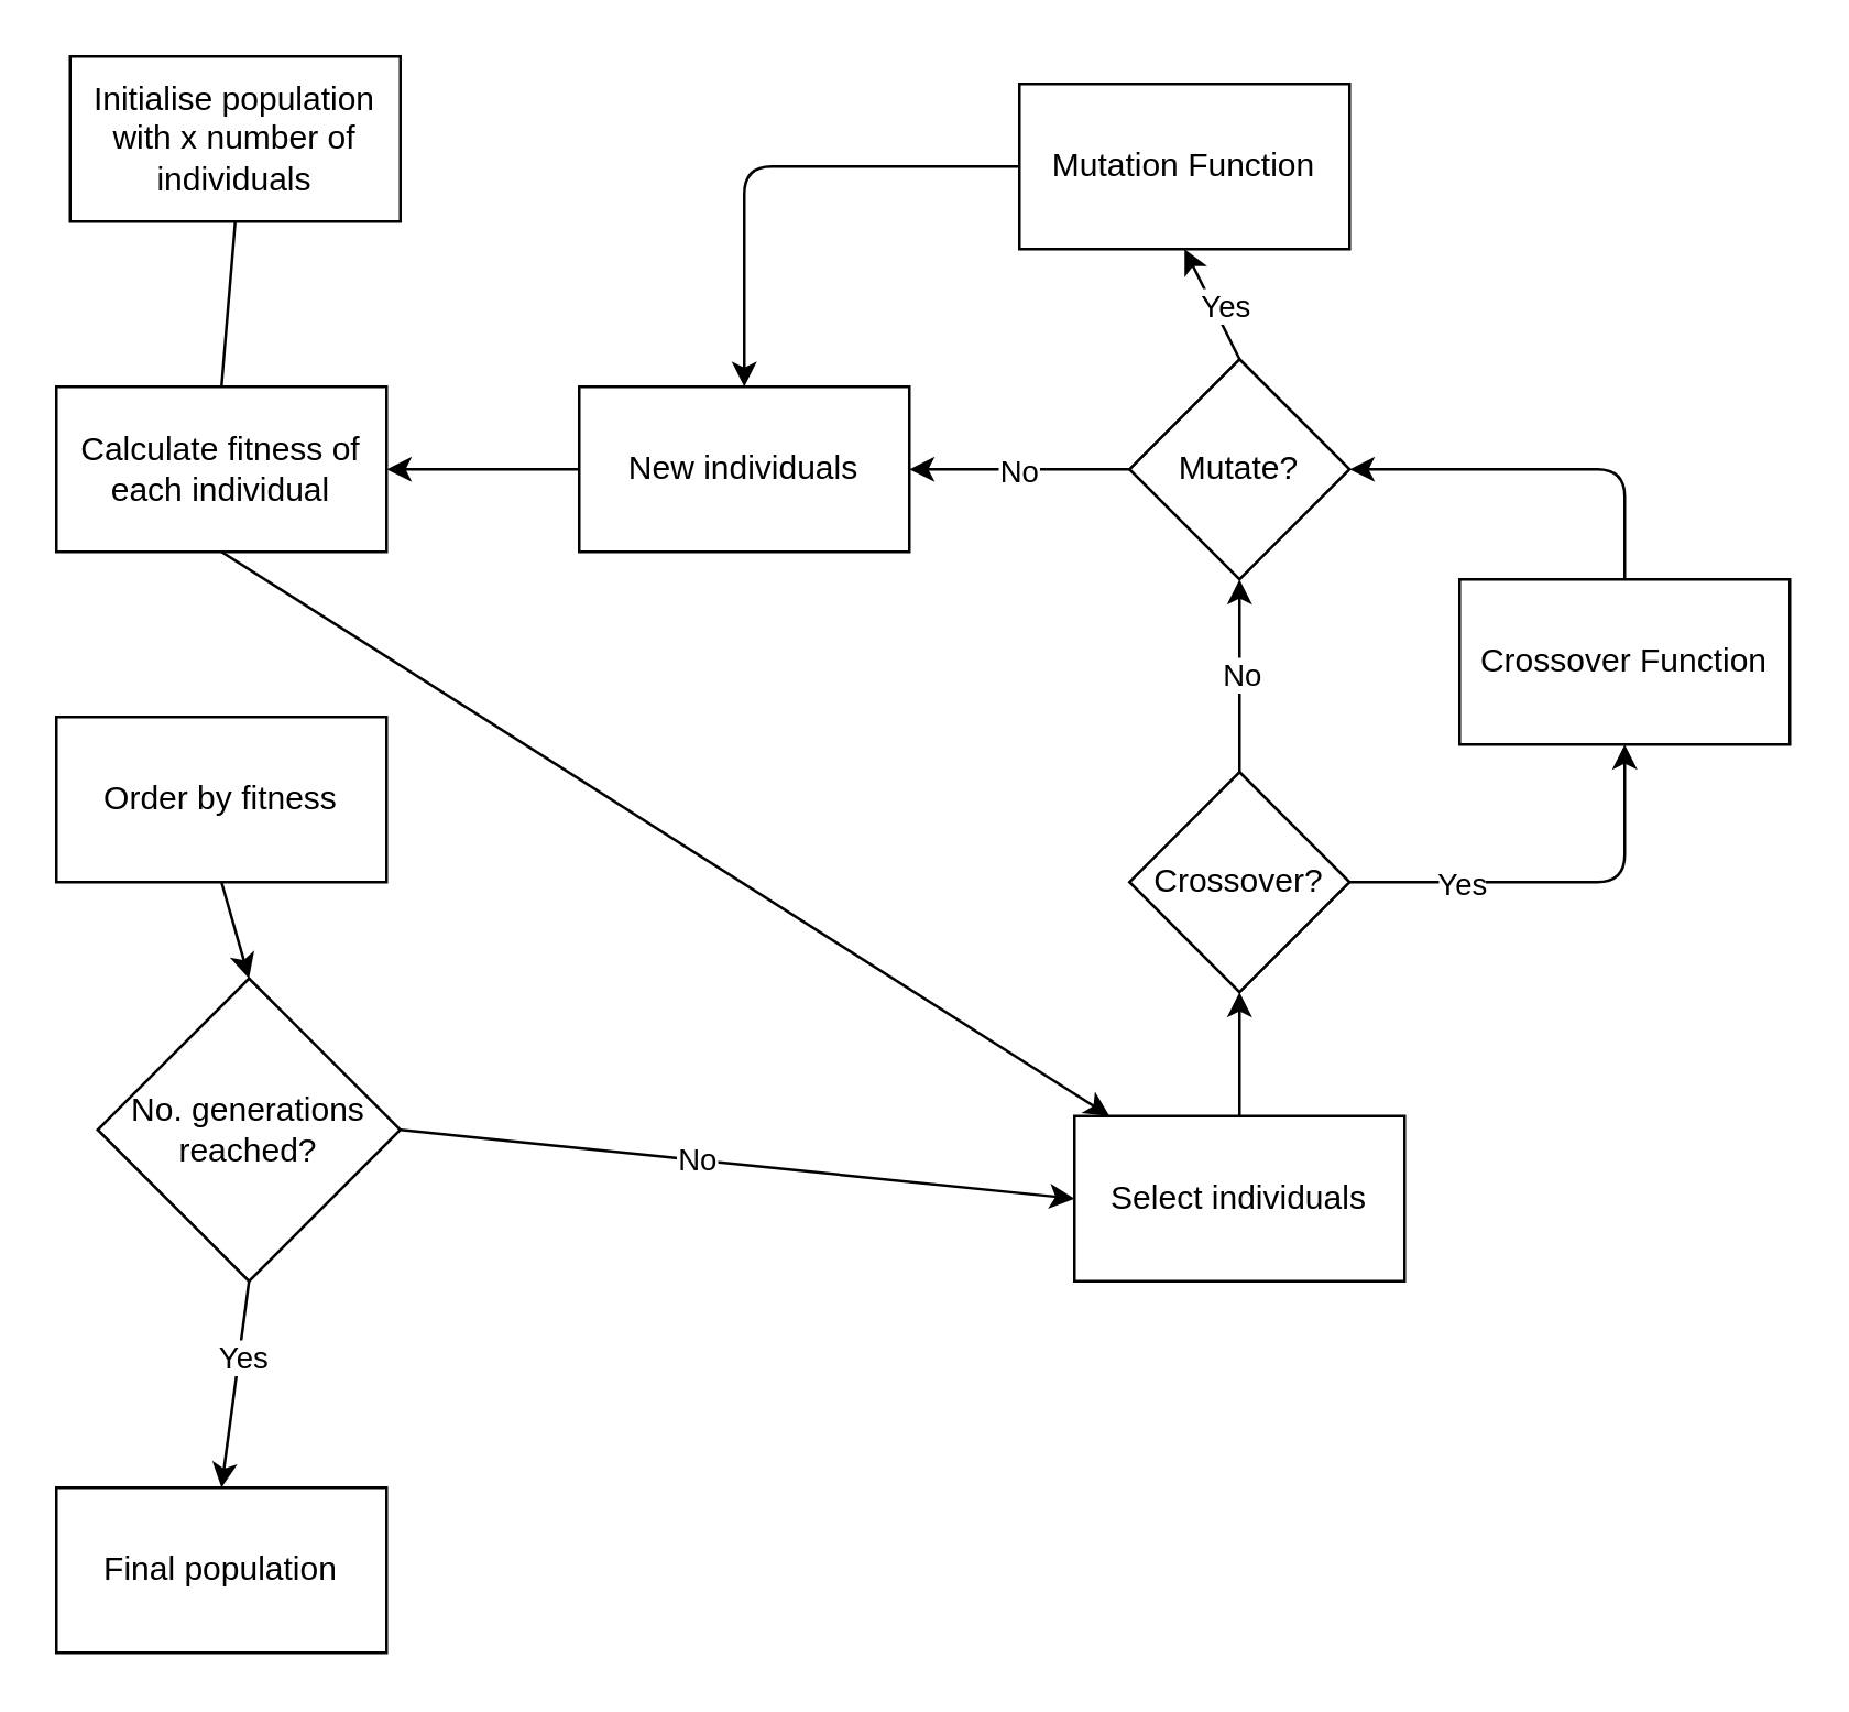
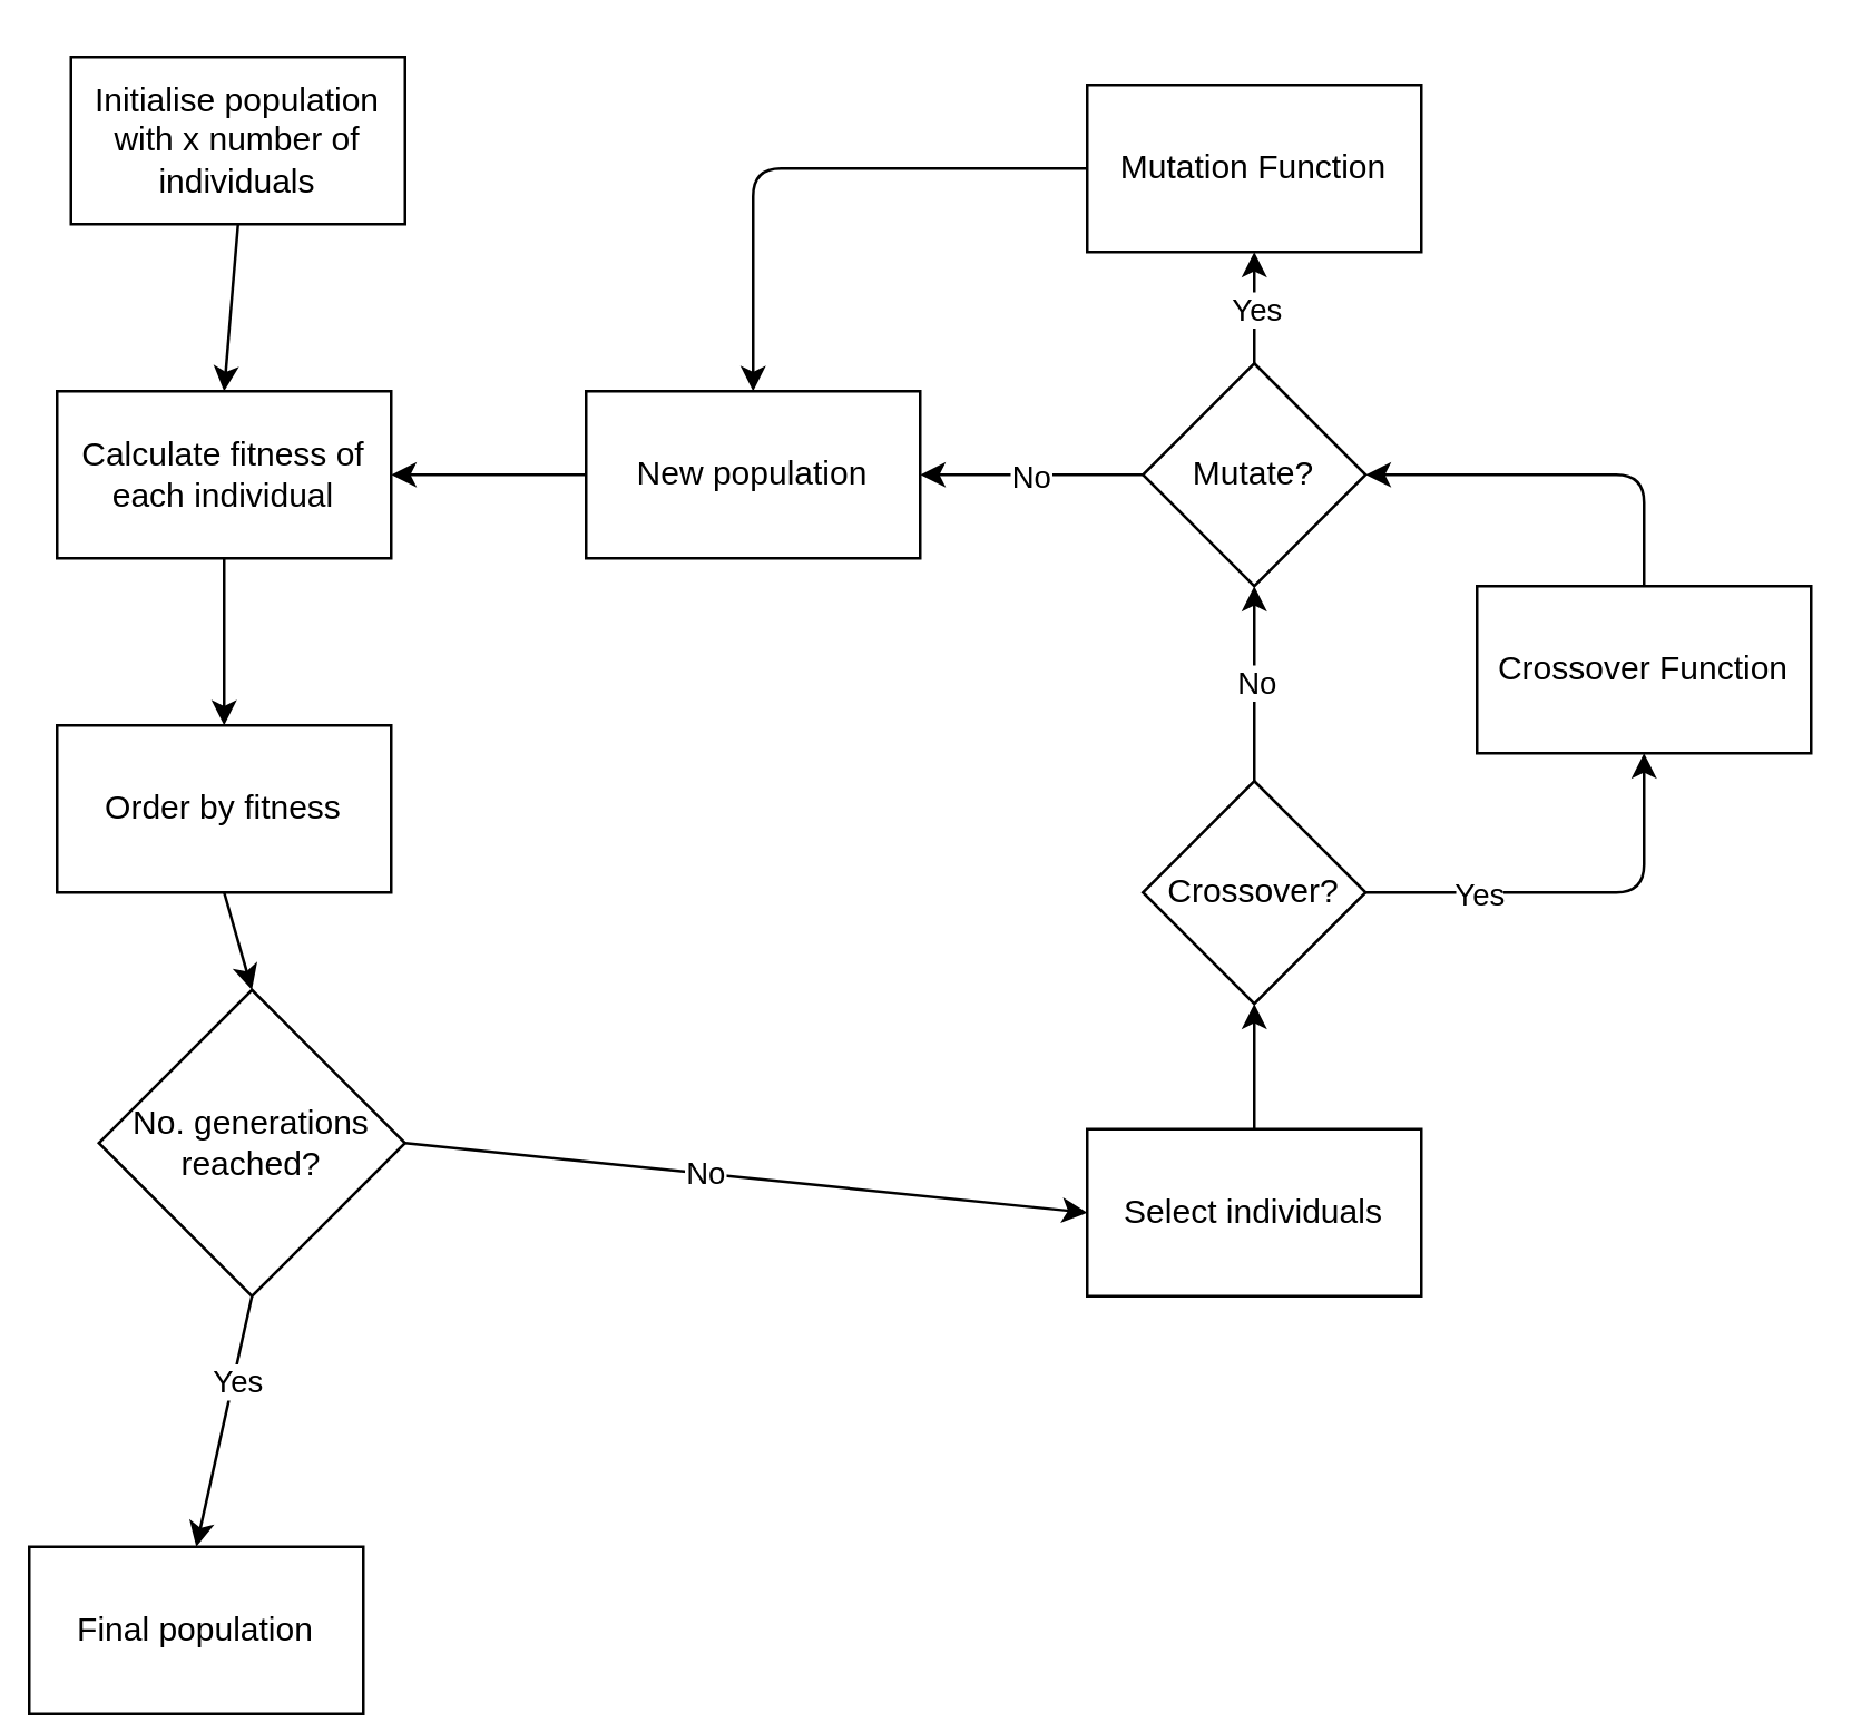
  <mxCell id="0" />
  <mxCell id="1" parent="0" />
  <mxCell id="2" value="Initialise population with x number of individuals" style="rounded=0;whiteSpace=wrap;html=1;" vertex="1" parent="1"><mxGeometry x="25" y="20" width="120" height="60" as="geometry" /></mxCell>
  <mxCell id="3" value="Calculate fitness of each individual" style="rounded=0;whiteSpace=wrap;html=1;" vertex="1" parent="1"><mxGeometry x="20" y="140" width="120" height="60" as="geometry" /></mxCell>
  <mxCell id="4" value="Order by fitness" style="rounded=0;whiteSpace=wrap;html=1;" vertex="1" parent="1"><mxGeometry x="20" y="260" width="120" height="60" as="geometry" /></mxCell>
  <mxCell id="5" value="Crossover?" style="rhombus;whiteSpace=wrap;html=1;" vertex="1" parent="1"><mxGeometry x="410" y="280" width="80" height="80" as="geometry" /></mxCell>
  <mxCell id="6" value="Mutate?" style="rhombus;whiteSpace=wrap;html=1;" vertex="1" parent="1"><mxGeometry x="410" y="130" width="80" height="80" as="geometry" /></mxCell>
  <mxCell id="7" value="" style="endArrow=classic;html=1;exitX=0.5;exitY=0;exitDx=0;exitDy=0;entryX=0.5;entryY=1;entryDx=0;entryDy=0;" edge="1" parent="1" source="5" target="6"><mxGeometry width="50" height="50" relative="1" as="geometry"><mxPoint x="400" y="410" as="sourcePoint" /><mxPoint x="450" y="360" as="targetPoint" /></mxGeometry></mxCell>
  <mxCell id="8" value="No" style="edgeLabel;html=1;align=center;verticalAlign=middle;resizable=0;points=[];" vertex="1" connectable="0" parent="7"><mxGeometry x="-0.268" relative="1" as="geometry"><mxPoint y="-10" as="offset" /></mxGeometry></mxCell>
- <mxCell id="9" value="" style="endArrow=classic;html=1;exitX=0.5;exitY=1;exitDx=0;exitDy=0;" edge="1" parent="1" source="3" target="29"><mxGeometry width="50" height="50" relative="1" as="geometry"><mxPoint x="240" y="200" as="sourcePoint" /><mxPoint x="400" y="340" as="targetPoint" /></mxGeometry></mxCell>
- <mxCell id="10" value="" style="endArrow=none;html=1;exitX=0.5;exitY=1;exitDx=0;exitDy=0;entryX=0.5;entryY=0;entryDx=0;entryDy=0;" edge="1" parent="1" source="2" target="3"><mxGeometry width="50" height="50" relative="1" as="geometry"><mxPoint x="350" y="390" as="sourcePoint" /><mxPoint x="400" y="340" as="targetPoint" /></mxGeometry></mxCell>
+ <mxCell id="9" value="" style="endArrow=classic;html=1;exitX=0.5;exitY=1;exitDx=0;exitDy=0;entryX=0.5;entryY=0;entryDx=0;entryDy=0;" edge="1" parent="1" source="3" target="4"><mxGeometry width="50" height="50" relative="1" as="geometry"><mxPoint x="240" y="200" as="sourcePoint" /><mxPoint x="400" y="340" as="targetPoint" /></mxGeometry></mxCell>
+ <mxCell id="10" value="" style="endArrow=classic;html=1;exitX=0.5;exitY=1;exitDx=0;exitDy=0;entryX=0.5;entryY=0;entryDx=0;entryDy=0;" edge="1" parent="1" source="2" target="3"><mxGeometry width="50" height="50" relative="1" as="geometry"><mxPoint x="350" y="390" as="sourcePoint" /><mxPoint x="400" y="340" as="targetPoint" /></mxGeometry></mxCell>
  <mxCell id="11" value="No. generations reached?" style="rhombus;whiteSpace=wrap;html=1;" vertex="1" parent="1"><mxGeometry x="35" y="355" width="110" height="110" as="geometry" /></mxCell>
  <mxCell id="12" value="" style="endArrow=classic;html=1;exitX=0.5;exitY=1;exitDx=0;exitDy=0;entryX=0.5;entryY=0;entryDx=0;entryDy=0;" edge="1" parent="1" source="4" target="11"><mxGeometry width="50" height="50" relative="1" as="geometry"><mxPoint x="280" y="390" as="sourcePoint" /><mxPoint x="330" y="340" as="targetPoint" /></mxGeometry></mxCell>
- <mxCell id="13" value="Final population" style="rounded=0;whiteSpace=wrap;html=1;" vertex="1" parent="1"><mxGeometry x="20" y="540" width="120" height="60" as="geometry" /></mxCell>
+ <mxCell id="13" value="Final population" style="rounded=0;whiteSpace=wrap;html=1;" vertex="1" parent="1"><mxGeometry x="10" y="555" width="120" height="60" as="geometry" /></mxCell>
  <mxCell id="14" value="" style="endArrow=classic;html=1;exitX=0.5;exitY=1;exitDx=0;exitDy=0;entryX=0.5;entryY=0;entryDx=0;entryDy=0;" edge="1" parent="1" source="11" target="13"><mxGeometry width="50" height="50" relative="1" as="geometry"><mxPoint x="280" y="390" as="sourcePoint" /><mxPoint x="330" y="340" as="targetPoint" /></mxGeometry></mxCell>
  <mxCell id="15" value="Yes" style="edgeLabel;html=1;align=center;verticalAlign=middle;resizable=0;points=[];" vertex="1" connectable="0" parent="14"><mxGeometry x="-0.473" relative="1" as="geometry"><mxPoint y="7.35" as="offset" /></mxGeometry></mxCell>
  <mxCell id="16" value="Crossover Function" style="rounded=0;whiteSpace=wrap;html=1;" vertex="1" parent="1"><mxGeometry x="530" y="210" width="120" height="60" as="geometry" /></mxCell>
  <mxCell id="17" value="" style="endArrow=classic;html=1;exitX=0.5;exitY=0;exitDx=0;exitDy=0;entryX=1;entryY=0.5;entryDx=0;entryDy=0;" edge="1" parent="1" source="16" target="6"><mxGeometry width="50" height="50" relative="1" as="geometry"><mxPoint x="360" y="410" as="sourcePoint" /><mxPoint x="410" y="360" as="targetPoint" /><Array as="points"><mxPoint x="590" y="170" /></Array></mxGeometry></mxCell>
  <mxCell id="18" value="" style="endArrow=classic;html=1;exitX=0.5;exitY=0;exitDx=0;exitDy=0;entryX=0.5;entryY=1;entryDx=0;entryDy=0;" edge="1" parent="1" target="5"><mxGeometry width="50" height="50" relative="1" as="geometry"><mxPoint x="450" y="460" as="sourcePoint" /><mxPoint x="360" y="340" as="targetPoint" /></mxGeometry></mxCell>
- <mxCell id="19" value="Mutation Function" style="rounded=0;whiteSpace=wrap;html=1;" vertex="1" parent="1"><mxGeometry x="370" y="30" width="120" height="60" as="geometry" /></mxCell>
+ <mxCell id="19" value="Mutation Function" style="rounded=0;whiteSpace=wrap;html=1;" vertex="1" parent="1"><mxGeometry x="390" y="30" width="120" height="60" as="geometry" /></mxCell>
  <mxCell id="20" value="" style="endArrow=classic;html=1;exitX=0.5;exitY=0;exitDx=0;exitDy=0;entryX=0.5;entryY=1;entryDx=0;entryDy=0;" edge="1" parent="1" source="6" target="19"><mxGeometry width="50" height="50" relative="1" as="geometry"><mxPoint x="310" y="390" as="sourcePoint" /><mxPoint x="360" y="340" as="targetPoint" /></mxGeometry></mxCell>
  <mxCell id="21" value="Yes" style="edgeLabel;html=1;align=center;verticalAlign=middle;resizable=0;points=[];" vertex="1" connectable="0" parent="20"><mxGeometry x="-0.433" relative="1" as="geometry"><mxPoint y="-8.24" as="offset" /></mxGeometry></mxCell>
  <mxCell id="22" value="" style="endArrow=classic;html=1;exitX=0;exitY=0.5;exitDx=0;exitDy=0;entryX=1;entryY=0.5;entryDx=0;entryDy=0;" edge="1" parent="1" source="6" target="27"><mxGeometry width="50" height="50" relative="1" as="geometry"><mxPoint x="310" y="390" as="sourcePoint" /><mxPoint x="320" y="260" as="targetPoint" /></mxGeometry></mxCell>
  <mxCell id="23" value="No" style="edgeLabel;html=1;align=center;verticalAlign=middle;resizable=0;points=[];" vertex="1" connectable="0" parent="22"><mxGeometry x="-0.254" y="3" relative="1" as="geometry"><mxPoint x="-10.59" y="-3" as="offset" /></mxGeometry></mxCell>
  <mxCell id="24" value="" style="endArrow=classic;html=1;exitX=0;exitY=0.5;exitDx=0;exitDy=0;entryX=0.5;entryY=0;entryDx=0;entryDy=0;" edge="1" parent="1" source="19" target="27"><mxGeometry width="50" height="50" relative="1" as="geometry"><mxPoint x="310" y="390" as="sourcePoint" /><mxPoint x="230" y="80" as="targetPoint" /><Array as="points"><mxPoint x="270" y="60" /></Array></mxGeometry></mxCell>
  <mxCell id="25" value="" style="endArrow=classic;html=1;exitX=1;exitY=0.5;exitDx=0;exitDy=0;entryX=0;entryY=0.5;entryDx=0;entryDy=0;" edge="1" parent="1" source="11" target="29"><mxGeometry width="50" height="50" relative="1" as="geometry"><mxPoint x="310" y="390" as="sourcePoint" /><mxPoint x="210" y="490" as="targetPoint" /></mxGeometry></mxCell>
  <mxCell id="26" value="No" style="edgeLabel;html=1;align=center;verticalAlign=middle;resizable=0;points=[];" vertex="1" connectable="0" parent="25"><mxGeometry x="-0.199" y="-3" relative="1" as="geometry"><mxPoint x="9.12" y="-3" as="offset" /></mxGeometry></mxCell>
- <mxCell id="27" value="New individuals" style="rounded=0;whiteSpace=wrap;html=1;" vertex="1" parent="1"><mxGeometry x="210" y="140" width="120" height="60" as="geometry" /></mxCell>
+ <mxCell id="27" value="New population" style="rounded=0;whiteSpace=wrap;html=1;" vertex="1" parent="1"><mxGeometry x="210" y="140" width="120" height="60" as="geometry" /></mxCell>
  <mxCell id="28" value="" style="endArrow=classic;html=1;exitX=0;exitY=0.5;exitDx=0;exitDy=0;entryX=1;entryY=0.5;entryDx=0;entryDy=0;" edge="1" parent="1" source="27" target="3"><mxGeometry width="50" height="50" relative="1" as="geometry"><mxPoint x="310" y="390" as="sourcePoint" /><mxPoint x="360" y="340" as="targetPoint" /></mxGeometry></mxCell>
  <mxCell id="29" value="Select individuals" style="rounded=0;whiteSpace=wrap;html=1;" vertex="1" parent="1"><mxGeometry x="390" y="405" width="120" height="60" as="geometry" /></mxCell>
  <mxCell id="30" value="" style="endArrow=classic;html=1;exitX=1;exitY=0.5;exitDx=0;exitDy=0;entryX=0.5;entryY=1;entryDx=0;entryDy=0;" edge="1" parent="1" source="5" target="16"><mxGeometry width="50" height="50" relative="1" as="geometry"><mxPoint x="310" y="390" as="sourcePoint" /><mxPoint x="360" y="340" as="targetPoint" /><Array as="points"><mxPoint x="590" y="320" /></Array></mxGeometry></mxCell>
  <mxCell id="31" value="Yes" style="edgeLabel;html=1;align=center;verticalAlign=middle;resizable=0;points=[];" vertex="1" connectable="0" parent="30"><mxGeometry x="-0.164" y="3" relative="1" as="geometry"><mxPoint x="-22.35" y="3" as="offset" /></mxGeometry></mxCell>
